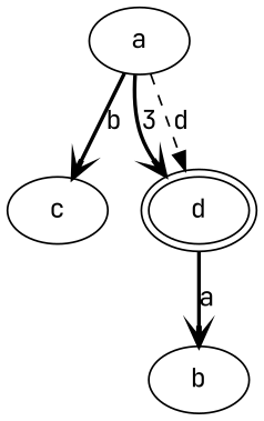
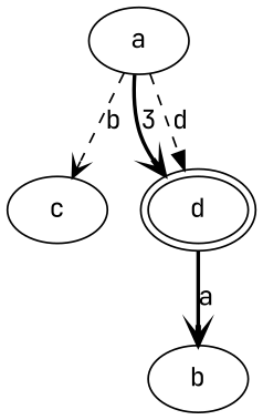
  digraph {
    fontname="JetBrains Mono"
    node [fontname="JetBrains Mono"]
    edge [arrowhead=vee fontname="JetBrains Mono" style=dashed]
    a
    c
    d [peripheries=2]
    b
-   a -> c [label=b style=bold]
+   a -> c [label=b]
    a -> d [label=3 style=bold]
    a -> d [arrowhead=normal label=d]
    d -> b [label=a style=bold]
  }
